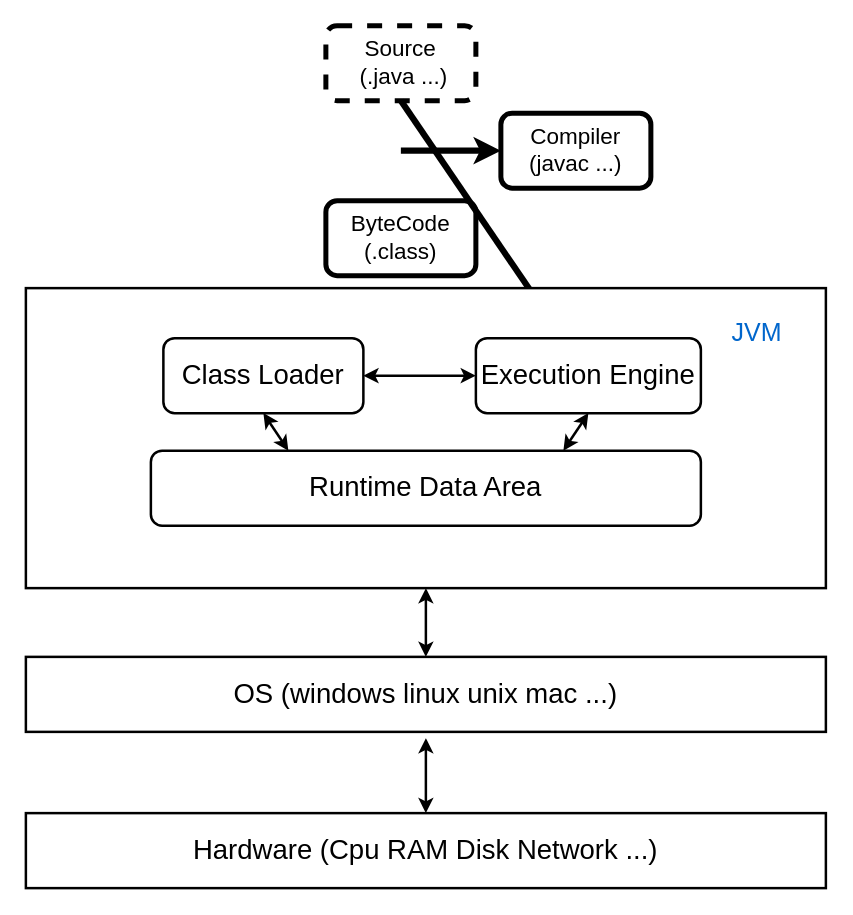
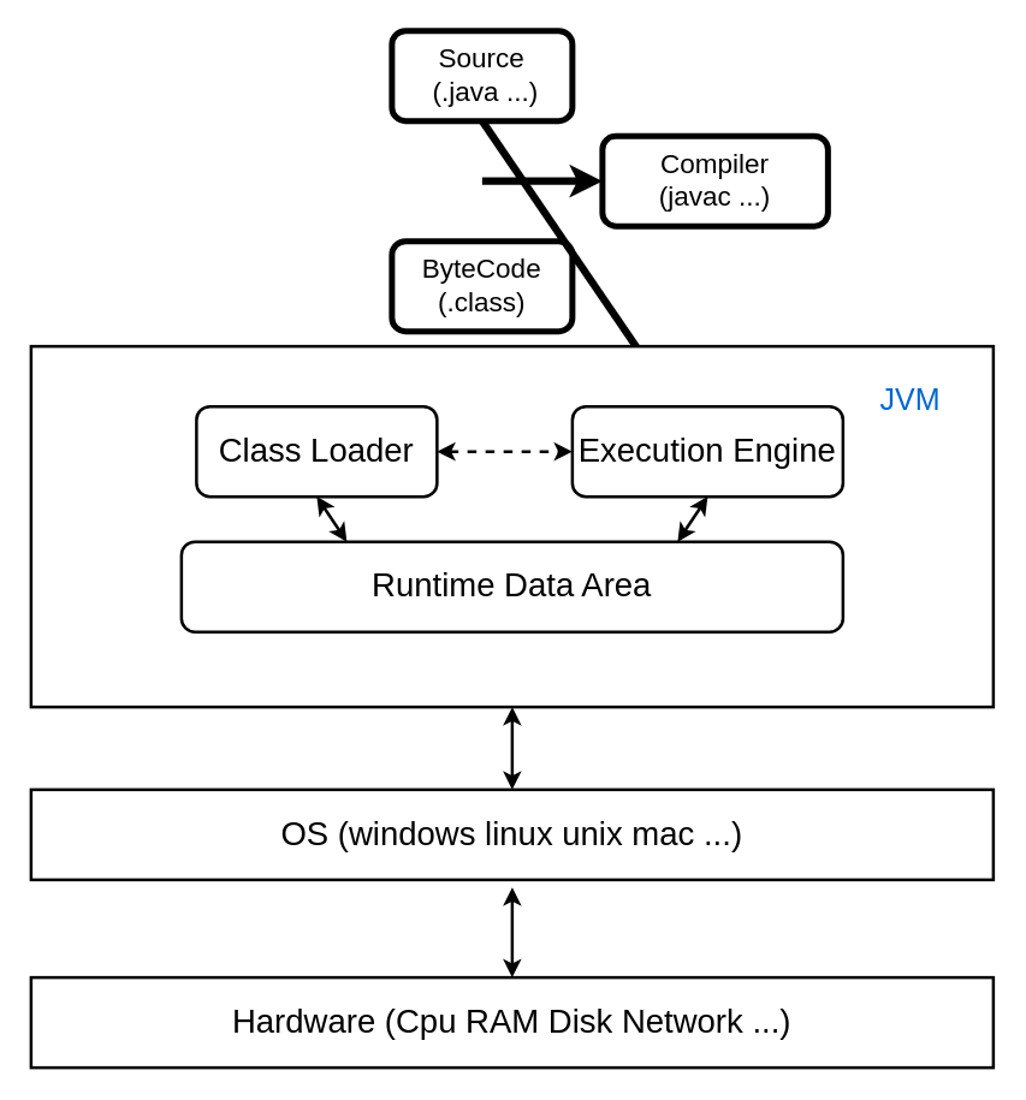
  <mxCell id="0" />
  <mxCell id="1" parent="0" />
- <mxCell id="2" value="&lt;font style=&quot;font-size: 18px&quot;&gt;Source&lt;br&gt;&amp;nbsp;(.java ...)&lt;/font&gt;" style="rounded=1;whiteSpace=wrap;html=1;strokeWidth=4;dashed=1;" parent="1" vertex="1"><mxGeometry x="260" y="20" width="120" height="60" as="geometry" /></mxCell>
- <mxCell id="3" value="&lt;font style=&quot;font-size: 18px&quot;&gt;Compiler&lt;br&gt;(javac ...)&lt;/font&gt;" style="rounded=1;whiteSpace=wrap;html=1;strokeWidth=4;" parent="1" vertex="1"><mxGeometry x="400" y="90" width="120" height="60" as="geometry" /></mxCell>
+ <mxCell id="2" value="&lt;font style=&quot;font-size: 18px&quot;&gt;Source&lt;br&gt;&amp;nbsp;(.java ...)&lt;/font&gt;" style="rounded=1;whiteSpace=wrap;html=1;strokeWidth=4;" parent="1" vertex="1"><mxGeometry x="260" y="20" width="120" height="60" as="geometry" /></mxCell>
+ <mxCell id="3" value="&lt;font style=&quot;font-size: 18px&quot;&gt;Compiler&lt;br&gt;(javac ...)&lt;/font&gt;" style="rounded=1;whiteSpace=wrap;html=1;strokeWidth=4;" parent="1" vertex="1"><mxGeometry x="400" y="90" width="150" height="60" as="geometry" /></mxCell>
  <mxCell id="4" value="&lt;font style=&quot;font-size: 18px&quot;&gt;ByteCode&lt;br&gt;(.class)&lt;/font&gt;" style="rounded=1;whiteSpace=wrap;html=1;strokeWidth=4;" parent="1" vertex="1"><mxGeometry x="260" y="160" width="120" height="60" as="geometry" /></mxCell>
  <mxCell id="5" value="" style="endArrow=classic;html=1;strokeWidth=5;exitX=0.5;exitY=1;exitDx=0;exitDy=0;" parent="1" source="2" target="9" edge="1"><mxGeometry width="50" height="50" relative="1" as="geometry"><mxPoint x="350" y="330" as="sourcePoint" /><mxPoint x="400" y="280" as="targetPoint" /></mxGeometry></mxCell>
  <mxCell id="6" value="" style="endArrow=classic;html=1;strokeWidth=5;entryX=0;entryY=0.5;entryDx=0;entryDy=0;" parent="1" target="3" edge="1"><mxGeometry width="50" height="50" relative="1" as="geometry"><mxPoint x="320" y="120" as="sourcePoint" /><mxPoint x="400" y="280" as="targetPoint" /></mxGeometry></mxCell>
  <mxCell id="7" value="" style="rounded=0;whiteSpace=wrap;html=1;strokeWidth=2;" parent="1" vertex="1"><mxGeometry x="20" y="230" width="640" height="240" as="geometry" /></mxCell>
  <mxCell id="8" value="&lt;font style=&quot;font-size: 22px&quot;&gt;Class Loader&lt;/font&gt;" style="rounded=1;whiteSpace=wrap;html=1;strokeWidth=2;" parent="1" vertex="1"><mxGeometry x="130" y="270" width="160" height="60" as="geometry" /></mxCell>
  <mxCell id="9" value="&lt;font style=&quot;font-size: 22px&quot;&gt;Execution Engine&lt;/font&gt;" style="rounded=1;whiteSpace=wrap;html=1;strokeWidth=2;" parent="1" vertex="1"><mxGeometry x="380" y="270" width="180" height="60" as="geometry" /></mxCell>
  <mxCell id="10" value="&lt;font style=&quot;font-size: 22px&quot;&gt;Runtime Data Area&lt;/font&gt;" style="rounded=1;whiteSpace=wrap;html=1;strokeWidth=2;" parent="1" vertex="1"><mxGeometry x="120" y="360" width="440" height="60" as="geometry" /></mxCell>
- <mxCell id="11" value="" style="endArrow=classic;startArrow=classic;html=1;strokeWidth=2;exitX=1;exitY=0.5;exitDx=0;exitDy=0;entryX=0;entryY=0.5;entryDx=0;entryDy=0;" parent="1" source="8" target="9" edge="1"><mxGeometry width="50" height="50" relative="1" as="geometry"><mxPoint x="290" y="280" as="sourcePoint" /><mxPoint x="340" y="230" as="targetPoint" /></mxGeometry></mxCell>
+ <mxCell id="11" value="" style="endArrow=classic;startArrow=classic;html=1;strokeWidth=2;exitX=1;exitY=0.5;exitDx=0;exitDy=0;entryX=0;entryY=0.5;entryDx=0;entryDy=0;dashed=1;" parent="1" source="8" target="9" edge="1"><mxGeometry width="50" height="50" relative="1" as="geometry"><mxPoint x="290" y="280" as="sourcePoint" /><mxPoint x="340" y="230" as="targetPoint" /></mxGeometry></mxCell>
  <mxCell id="12" value="" style="endArrow=classic;startArrow=classic;html=1;strokeWidth=2;exitX=0.5;exitY=1;exitDx=0;exitDy=0;entryX=0.25;entryY=0;entryDx=0;entryDy=0;" parent="1" source="8" target="10" edge="1"><mxGeometry width="50" height="50" relative="1" as="geometry"><mxPoint x="290" y="280" as="sourcePoint" /><mxPoint x="211" y="361" as="targetPoint" /></mxGeometry></mxCell>
  <mxCell id="13" value="" style="endArrow=classic;startArrow=classic;html=1;strokeWidth=2;entryX=0.5;entryY=1;entryDx=0;entryDy=0;exitX=0.75;exitY=0;exitDx=0;exitDy=0;" parent="1" source="10" target="9" edge="1"><mxGeometry width="50" height="50" relative="1" as="geometry"><mxPoint x="290" y="280" as="sourcePoint" /><mxPoint x="340" y="230" as="targetPoint" /></mxGeometry></mxCell>
  <mxCell id="14" value="&lt;font style=&quot;font-size: 22px&quot;&gt;OS (windows linux unix mac ...)&lt;/font&gt;" style="rounded=0;whiteSpace=wrap;html=1;strokeWidth=2;" parent="1" vertex="1"><mxGeometry x="20" y="525" width="640" height="60" as="geometry" /></mxCell>
  <mxCell id="15" value="&lt;font style=&quot;font-size: 22px&quot;&gt;Hardware (Cpu RAM Disk Network ...)&lt;/font&gt;" style="rounded=0;whiteSpace=wrap;html=1;strokeWidth=2;" parent="1" vertex="1"><mxGeometry x="20" y="650" width="640" height="60" as="geometry" /></mxCell>
  <mxCell id="16" value="" style="endArrow=classic;startArrow=classic;html=1;strokeWidth=2;exitX=0.5;exitY=0;exitDx=0;exitDy=0;" parent="1" source="14" edge="1"><mxGeometry width="50" height="50" relative="1" as="geometry"><mxPoint x="290" y="490" as="sourcePoint" /><mxPoint x="340" y="470" as="targetPoint" /></mxGeometry></mxCell>
  <mxCell id="17" value="" style="endArrow=classic;startArrow=classic;html=1;strokeWidth=2;exitX=0.5;exitY=0;exitDx=0;exitDy=0;" parent="1" source="15" edge="1"><mxGeometry width="50" height="50" relative="1" as="geometry"><mxPoint x="290" y="490" as="sourcePoint" /><mxPoint x="340" y="590" as="targetPoint" /></mxGeometry></mxCell>
  <mxCell id="18" value="&lt;font style=&quot;font-size: 20px&quot; color=&quot;#0066cc&quot;&gt;JVM&lt;/font&gt;" style="text;html=1;strokeColor=none;fillColor=none;align=center;verticalAlign=middle;whiteSpace=wrap;rounded=0;" parent="1" vertex="1"><mxGeometry x="550" y="240" width="110" height="50" as="geometry" /></mxCell>
